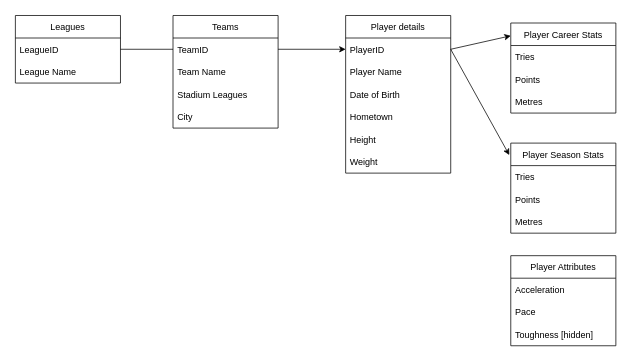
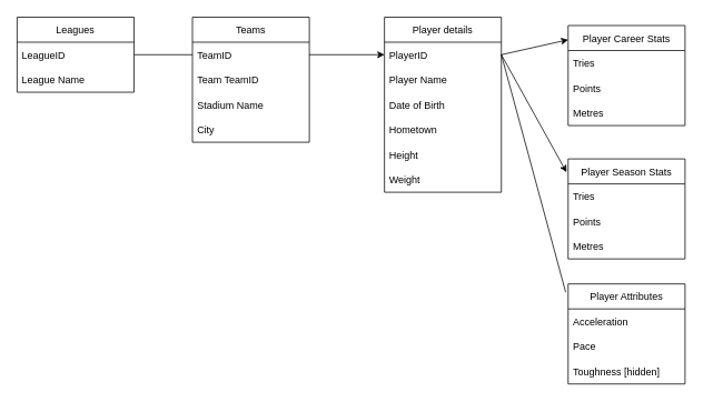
  <mxCell id="0" />
  <mxCell id="1" parent="0" />
  <mxCell id="2" value="Leagues" style="swimlane;fontStyle=0;childLayout=stackLayout;horizontal=1;startSize=30;horizontalStack=0;resizeParent=1;resizeParentMax=0;resizeLast=0;collapsible=1;marginBottom=0;" parent="1" vertex="1"><mxGeometry x="20" y="20" width="140" height="90" as="geometry" /></mxCell>
  <mxCell id="3" value="LeagueID" style="text;strokeColor=none;fillColor=none;align=left;verticalAlign=middle;spacingLeft=4;spacingRight=4;overflow=hidden;points=[[0,0.5],[1,0.5]];portConstraint=eastwest;rotatable=0;" parent="2" vertex="1"><mxGeometry y="30" width="140" height="30" as="geometry" /></mxCell>
  <mxCell id="4" value="League Name" style="text;strokeColor=none;fillColor=none;align=left;verticalAlign=middle;spacingLeft=4;spacingRight=4;overflow=hidden;points=[[0,0.5],[1,0.5]];portConstraint=eastwest;rotatable=0;" parent="2" vertex="1"><mxGeometry y="60" width="140" height="30" as="geometry" /></mxCell>
  <mxCell id="5" value="Teams" style="swimlane;fontStyle=0;childLayout=stackLayout;horizontal=1;startSize=30;horizontalStack=0;resizeParent=1;resizeParentMax=0;resizeLast=0;collapsible=1;marginBottom=0;" vertex="1" parent="1"><mxGeometry x="230" y="20" width="140" height="150" as="geometry" /></mxCell>
  <mxCell id="6" value="TeamID" style="text;strokeColor=none;fillColor=none;align=left;verticalAlign=middle;spacingLeft=4;spacingRight=4;overflow=hidden;points=[[0,0.5],[1,0.5]];portConstraint=eastwest;rotatable=0;" vertex="1" parent="5"><mxGeometry y="30" width="140" height="30" as="geometry" /></mxCell>
- <mxCell id="7" value="Team Name" style="text;strokeColor=none;fillColor=none;align=left;verticalAlign=middle;spacingLeft=4;spacingRight=4;overflow=hidden;points=[[0,0.5],[1,0.5]];portConstraint=eastwest;rotatable=0;" vertex="1" parent="5"><mxGeometry y="60" width="140" height="30" as="geometry" /></mxCell>
- <mxCell id="8" value="Stadium Leagues" style="text;strokeColor=none;fillColor=none;align=left;verticalAlign=middle;spacingLeft=4;spacingRight=4;overflow=hidden;points=[[0,0.5],[1,0.5]];portConstraint=eastwest;rotatable=0;" vertex="1" parent="5"><mxGeometry y="90" width="140" height="30" as="geometry" /></mxCell>
+ <mxCell id="7" value="Team TeamID" style="text;strokeColor=none;fillColor=none;align=left;verticalAlign=middle;spacingLeft=4;spacingRight=4;overflow=hidden;points=[[0,0.5],[1,0.5]];portConstraint=eastwest;rotatable=0;" vertex="1" parent="5"><mxGeometry y="60" width="140" height="30" as="geometry" /></mxCell>
+ <mxCell id="8" value="Stadium Name" style="text;strokeColor=none;fillColor=none;align=left;verticalAlign=middle;spacingLeft=4;spacingRight=4;overflow=hidden;points=[[0,0.5],[1,0.5]];portConstraint=eastwest;rotatable=0;" vertex="1" parent="5"><mxGeometry y="90" width="140" height="30" as="geometry" /></mxCell>
  <mxCell id="9" value="City" style="text;strokeColor=none;fillColor=none;align=left;verticalAlign=middle;spacingLeft=4;spacingRight=4;overflow=hidden;points=[[0,0.5],[1,0.5]];portConstraint=eastwest;rotatable=0;" vertex="1" parent="5"><mxGeometry y="120" width="140" height="30" as="geometry" /></mxCell>
  <mxCell id="10" value="" style="endArrow=none;html=1;rounded=0;exitX=1;exitY=0.5;exitDx=0;exitDy=0;entryX=0;entryY=0.5;entryDx=0;entryDy=0;" edge="1" parent="1" source="3" target="6"><mxGeometry width="50" height="50" relative="1" as="geometry"><mxPoint x="300" y="360" as="sourcePoint" /><mxPoint x="350" y="310" as="targetPoint" /></mxGeometry></mxCell>
  <mxCell id="11" value="Player details" style="swimlane;fontStyle=0;childLayout=stackLayout;horizontal=1;startSize=30;horizontalStack=0;resizeParent=1;resizeParentMax=0;resizeLast=0;collapsible=1;marginBottom=0;" vertex="1" parent="1"><mxGeometry x="460" y="20" width="140" height="210" as="geometry" /></mxCell>
  <mxCell id="12" value="PlayerID" style="text;strokeColor=none;fillColor=none;align=left;verticalAlign=middle;spacingLeft=4;spacingRight=4;overflow=hidden;points=[[0,0.5],[1,0.5]];portConstraint=eastwest;rotatable=0;" vertex="1" parent="11"><mxGeometry y="30" width="140" height="30" as="geometry" /></mxCell>
  <mxCell id="13" value="Player Name" style="text;strokeColor=none;fillColor=none;align=left;verticalAlign=middle;spacingLeft=4;spacingRight=4;overflow=hidden;points=[[0,0.5],[1,0.5]];portConstraint=eastwest;rotatable=0;" vertex="1" parent="11"><mxGeometry y="60" width="140" height="30" as="geometry" /></mxCell>
  <mxCell id="14" value="Date of Birth" style="text;strokeColor=none;fillColor=none;align=left;verticalAlign=middle;spacingLeft=4;spacingRight=4;overflow=hidden;points=[[0,0.5],[1,0.5]];portConstraint=eastwest;rotatable=0;" vertex="1" parent="11"><mxGeometry y="90" width="140" height="30" as="geometry" /></mxCell>
  <mxCell id="15" value="Hometown" style="text;strokeColor=none;fillColor=none;align=left;verticalAlign=middle;spacingLeft=4;spacingRight=4;overflow=hidden;points=[[0,0.5],[1,0.5]];portConstraint=eastwest;rotatable=0;" vertex="1" parent="11"><mxGeometry y="120" width="140" height="30" as="geometry" /></mxCell>
  <mxCell id="16" value="Height" style="text;strokeColor=none;fillColor=none;align=left;verticalAlign=middle;spacingLeft=4;spacingRight=4;overflow=hidden;points=[[0,0.5],[1,0.5]];portConstraint=eastwest;rotatable=0;" vertex="1" parent="11"><mxGeometry y="150" width="140" height="30" as="geometry" /></mxCell>
  <mxCell id="17" value="Weight" style="text;strokeColor=none;fillColor=none;align=left;verticalAlign=middle;spacingLeft=4;spacingRight=4;overflow=hidden;points=[[0,0.5],[1,0.5]];portConstraint=eastwest;rotatable=0;" vertex="1" parent="11"><mxGeometry y="180" width="140" height="30" as="geometry" /></mxCell>
  <mxCell id="18" value="" style="endArrow=classic;html=1;rounded=0;exitX=1;exitY=0.5;exitDx=0;exitDy=0;entryX=0;entryY=0.5;entryDx=0;entryDy=0;" edge="1" parent="1" source="6" target="12"><mxGeometry width="50" height="50" relative="1" as="geometry"><mxPoint x="300" y="360" as="sourcePoint" /><mxPoint x="350" y="310" as="targetPoint" /></mxGeometry></mxCell>
  <mxCell id="19" value="Player Career Stats" style="swimlane;fontStyle=0;childLayout=stackLayout;horizontal=1;startSize=30;horizontalStack=0;resizeParent=1;resizeParentMax=0;resizeLast=0;collapsible=1;marginBottom=0;" vertex="1" parent="1"><mxGeometry x="680" y="30" width="140" height="120" as="geometry" /></mxCell>
  <mxCell id="20" value="Tries" style="text;strokeColor=none;fillColor=none;align=left;verticalAlign=middle;spacingLeft=4;spacingRight=4;overflow=hidden;points=[[0,0.5],[1,0.5]];portConstraint=eastwest;rotatable=0;" vertex="1" parent="19"><mxGeometry y="30" width="140" height="30" as="geometry" /></mxCell>
  <mxCell id="21" value="Points" style="text;strokeColor=none;fillColor=none;align=left;verticalAlign=middle;spacingLeft=4;spacingRight=4;overflow=hidden;points=[[0,0.5],[1,0.5]];portConstraint=eastwest;rotatable=0;" vertex="1" parent="19"><mxGeometry y="60" width="140" height="30" as="geometry" /></mxCell>
  <mxCell id="22" value="Metres" style="text;strokeColor=none;fillColor=none;align=left;verticalAlign=middle;spacingLeft=4;spacingRight=4;overflow=hidden;points=[[0,0.5],[1,0.5]];portConstraint=eastwest;rotatable=0;" vertex="1" parent="19"><mxGeometry y="90" width="140" height="30" as="geometry" /></mxCell>
  <mxCell id="23" value="" style="endArrow=classic;html=1;rounded=0;exitX=1;exitY=0.5;exitDx=0;exitDy=0;entryX=0;entryY=0.142;entryDx=0;entryDy=0;entryPerimeter=0;" edge="1" parent="1" source="12" target="19"><mxGeometry width="50" height="50" relative="1" as="geometry"><mxPoint x="300" y="360" as="sourcePoint" /><mxPoint x="350" y="310" as="targetPoint" /></mxGeometry></mxCell>
  <mxCell id="24" value="Player Attributes" style="swimlane;fontStyle=0;childLayout=stackLayout;horizontal=1;startSize=30;horizontalStack=0;resizeParent=1;resizeParentMax=0;resizeLast=0;collapsible=1;marginBottom=0;" vertex="1" parent="1"><mxGeometry x="680" y="340" width="140" height="120" as="geometry" /></mxCell>
  <mxCell id="25" value="Acceleration" style="text;strokeColor=none;fillColor=none;align=left;verticalAlign=middle;spacingLeft=4;spacingRight=4;overflow=hidden;points=[[0,0.5],[1,0.5]];portConstraint=eastwest;rotatable=0;" vertex="1" parent="24"><mxGeometry y="30" width="140" height="30" as="geometry" /></mxCell>
  <mxCell id="26" value="Pace" style="text;strokeColor=none;fillColor=none;align=left;verticalAlign=middle;spacingLeft=4;spacingRight=4;overflow=hidden;points=[[0,0.5],[1,0.5]];portConstraint=eastwest;rotatable=0;" vertex="1" parent="24"><mxGeometry y="60" width="140" height="30" as="geometry" /></mxCell>
  <mxCell id="27" value="Toughness [hidden]" style="text;strokeColor=none;fillColor=none;align=left;verticalAlign=middle;spacingLeft=4;spacingRight=4;overflow=hidden;points=[[0,0.5],[1,0.5]];portConstraint=eastwest;rotatable=0;" vertex="1" parent="24"><mxGeometry y="90" width="140" height="30" as="geometry" /></mxCell>
  <mxCell id="28" value="Player Season Stats" style="swimlane;fontStyle=0;childLayout=stackLayout;horizontal=1;startSize=30;horizontalStack=0;resizeParent=1;resizeParentMax=0;resizeLast=0;collapsible=1;marginBottom=0;" vertex="1" parent="1"><mxGeometry x="680" y="190" width="140" height="120" as="geometry" /></mxCell>
  <mxCell id="29" value="Tries" style="text;strokeColor=none;fillColor=none;align=left;verticalAlign=middle;spacingLeft=4;spacingRight=4;overflow=hidden;points=[[0,0.5],[1,0.5]];portConstraint=eastwest;rotatable=0;" vertex="1" parent="28"><mxGeometry y="30" width="140" height="30" as="geometry" /></mxCell>
  <mxCell id="30" value="Points" style="text;strokeColor=none;fillColor=none;align=left;verticalAlign=middle;spacingLeft=4;spacingRight=4;overflow=hidden;points=[[0,0.5],[1,0.5]];portConstraint=eastwest;rotatable=0;" vertex="1" parent="28"><mxGeometry y="60" width="140" height="30" as="geometry" /></mxCell>
  <mxCell id="31" value="Metres" style="text;strokeColor=none;fillColor=none;align=left;verticalAlign=middle;spacingLeft=4;spacingRight=4;overflow=hidden;points=[[0,0.5],[1,0.5]];portConstraint=eastwest;rotatable=0;" vertex="1" parent="28"><mxGeometry y="90" width="140" height="30" as="geometry" /></mxCell>
  <mxCell id="32" value="" style="endArrow=classic;html=1;rounded=0;exitX=1;exitY=0.5;exitDx=0;exitDy=0;entryX=-0.014;entryY=0.133;entryDx=0;entryDy=0;entryPerimeter=0;" edge="1" parent="1" source="12" target="28"><mxGeometry width="50" height="50" relative="1" as="geometry"><mxPoint x="610" y="60" as="sourcePoint" /><mxPoint x="650" y="210" as="targetPoint" /></mxGeometry></mxCell>
+ <mxCell id="33" value="" style="endArrow=none;html=1;rounded=0;exitX=1;exitY=0.5;exitDx=0;exitDy=0;entryX=-0.021;entryY=0.083;entryDx=0;entryDy=0;entryPerimeter=0;" edge="1" parent="1" source="12" target="24"><mxGeometry width="50" height="50" relative="1" as="geometry"><mxPoint x="620" y="270" as="sourcePoint" /><mxPoint x="670" y="220" as="targetPoint" /></mxGeometry></mxCell>
